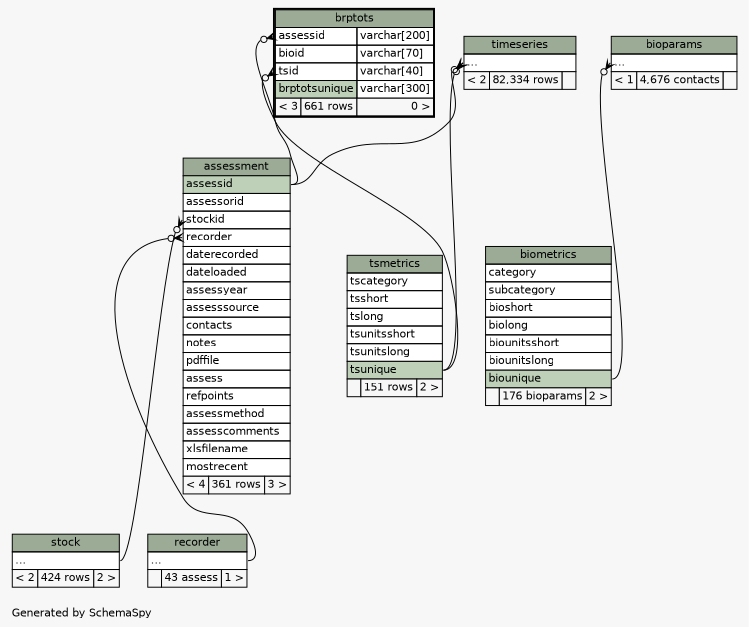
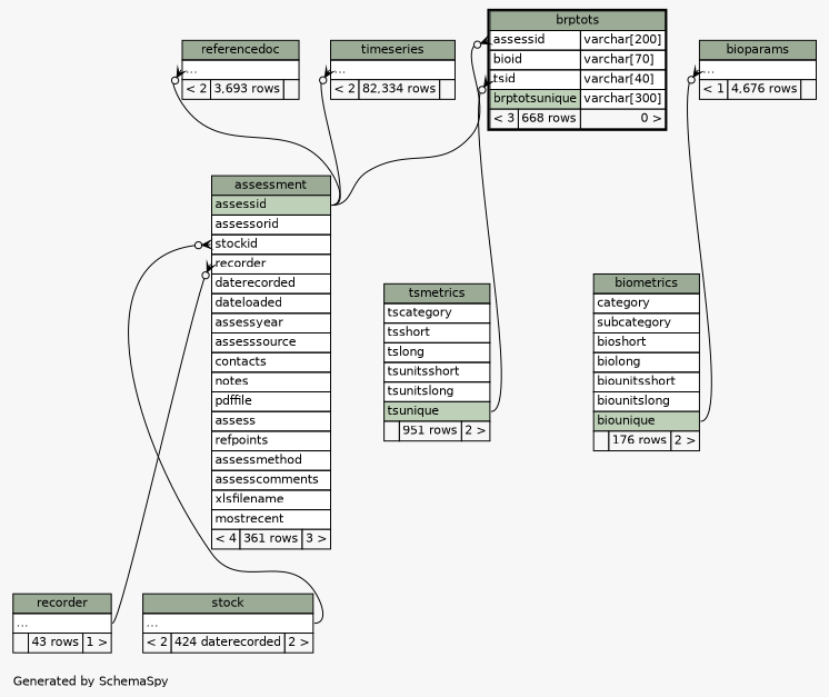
  digraph {
    bgcolor="#f7f7f7"
    fontname=Helvetica
    fontsize=11
    label="\nGenerated by SchemaSpy"
    labeljust=l
    nodesep=0.18
    rankdir=TB
    ranksep=0.46
    node [fontname=Helvetica fontsize=11 shape=plaintext]
    edge [arrowhead=none arrowsize=0.8 arrowtail=crowodot dir=back headport="assessid:e" tailport="elipses:w"]
    n1 [label=<     <TABLE BORDER="0" CELLBORDER="1" CELLSPACING="0" BGCOLOR="#ffffff">       <TR><TD COLSPAN="3" BGCOLOR="#9bab96" ALIGN="CENTER">assessment</TD></TR>       <TR><TD PORT="assessid" COLSPAN="3" BGCOLOR="#bed1b8" ALIGN="LEFT">assessid</TD></TR>       <TR><TD PORT="assessorid" COLSPAN="3" ALIGN="LEFT">assessorid</TD></TR>       <TR><TD PORT="stockid" COLSPAN="3" ALIGN="LEFT">stockid</TD></TR>       <TR><TD PORT="recorder" COLSPAN="3" ALIGN="LEFT">recorder</TD></TR>       <TR><TD PORT="daterecorded" COLSPAN="3" ALIGN="LEFT">daterecorded</TD></TR>       <TR><TD PORT="dateloaded" COLSPAN="3" ALIGN="LEFT">dateloaded</TD></TR>       <TR><TD PORT="assessyear" COLSPAN="3" ALIGN="LEFT">assessyear</TD></TR>       <TR><TD PORT="assesssource" COLSPAN="3" ALIGN="LEFT">assesssource</TD></TR>       <TR><TD PORT="contacts" COLSPAN="3" ALIGN="LEFT">contacts</TD></TR>       <TR><TD PORT="notes" COLSPAN="3" ALIGN="LEFT">notes</TD></TR>       <TR><TD PORT="pdffile" COLSPAN="3" ALIGN="LEFT">pdffile</TD></TR>       <TR><TD PORT="assess" COLSPAN="3" ALIGN="LEFT">assess</TD></TR>       <TR><TD PORT="refpoints" COLSPAN="3" ALIGN="LEFT">refpoints</TD></TR>       <TR><TD PORT="assessmethod" COLSPAN="3" ALIGN="LEFT">assessmethod</TD></TR>       <TR><TD PORT="assesscomments" COLSPAN="3" ALIGN="LEFT">assesscomments</TD></TR>       <TR><TD PORT="xlsfilename" COLSPAN="3" ALIGN="LEFT">xlsfilename</TD></TR>       <TR><TD PORT="mostrecent" COLSPAN="3" ALIGN="LEFT">mostrecent</TD></TR>       <TR><TD ALIGN="LEFT" BGCOLOR="#f7f7f7">&lt; 4</TD><TD ALIGN="RIGHT" BGCOLOR="#f7f7f7">361 rows</TD><TD ALIGN="RIGHT" BGCOLOR="#f7f7f7">3 &gt;</TD></TR>     </TABLE>>]
-   n2 [label=<     <TABLE BORDER="0" CELLBORDER="1" CELLSPACING="0" BGCOLOR="#ffffff">       <TR><TD COLSPAN="3" BGCOLOR="#9bab96" ALIGN="CENTER">recorder</TD></TR>       <TR><TD PORT="elipses" COLSPAN="3" ALIGN="LEFT">...</TD></TR>       <TR><TD ALIGN="LEFT" BGCOLOR="#f7f7f7">  </TD><TD ALIGN="RIGHT" BGCOLOR="#f7f7f7">43 assess</TD><TD ALIGN="RIGHT" BGCOLOR="#f7f7f7">1 &gt;</TD></TR>     </TABLE>>]
-   n3 [label=<     <TABLE BORDER="0" CELLBORDER="1" CELLSPACING="0" BGCOLOR="#ffffff">       <TR><TD COLSPAN="3" BGCOLOR="#9bab96" ALIGN="CENTER">stock</TD></TR>       <TR><TD PORT="elipses" COLSPAN="3" ALIGN="LEFT">...</TD></TR>       <TR><TD ALIGN="LEFT" BGCOLOR="#f7f7f7">&lt; 2</TD><TD ALIGN="RIGHT" BGCOLOR="#f7f7f7">424 rows</TD><TD ALIGN="RIGHT" BGCOLOR="#f7f7f7">2 &gt;</TD></TR>     </TABLE>>]
-   n4 [label=<     <TABLE BORDER="0" CELLBORDER="1" CELLSPACING="0" BGCOLOR="#ffffff">       <TR><TD COLSPAN="3" BGCOLOR="#9bab96" ALIGN="CENTER">bioparams</TD></TR>       <TR><TD PORT="elipses" COLSPAN="3" ALIGN="LEFT">...</TD></TR>       <TR><TD ALIGN="LEFT" BGCOLOR="#f7f7f7">&lt; 1</TD><TD ALIGN="RIGHT" BGCOLOR="#f7f7f7">4,676 contacts</TD><TD ALIGN="RIGHT" BGCOLOR="#f7f7f7">  </TD></TR>     </TABLE>>]
-   n5 [label=<     <TABLE BORDER="0" CELLBORDER="1" CELLSPACING="0" BGCOLOR="#ffffff">       <TR><TD COLSPAN="3" BGCOLOR="#9bab96" ALIGN="CENTER">biometrics</TD></TR>       <TR><TD PORT="category" COLSPAN="3" ALIGN="LEFT">category</TD></TR>       <TR><TD PORT="subcategory" COLSPAN="3" ALIGN="LEFT">subcategory</TD></TR>       <TR><TD PORT="bioshort" COLSPAN="3" ALIGN="LEFT">bioshort</TD></TR>       <TR><TD PORT="biolong" COLSPAN="3" ALIGN="LEFT">biolong</TD></TR>       <TR><TD PORT="biounitsshort" COLSPAN="3" ALIGN="LEFT">biounitsshort</TD></TR>       <TR><TD PORT="biounitslong" COLSPAN="3" ALIGN="LEFT">biounitslong</TD></TR>       <TR><TD PORT="biounique" COLSPAN="3" BGCOLOR="#bed1b8" ALIGN="LEFT">biounique</TD></TR>       <TR><TD ALIGN="LEFT" BGCOLOR="#f7f7f7">  </TD><TD ALIGN="RIGHT" BGCOLOR="#f7f7f7">176 bioparams</TD><TD ALIGN="RIGHT" BGCOLOR="#f7f7f7">2 &gt;</TD></TR>     </TABLE>>]
-   n6 [label=<     <TABLE BORDER="2" CELLBORDER="1" CELLSPACING="0" BGCOLOR="#ffffff">       <TR><TD COLSPAN="3" BGCOLOR="#9bab96" ALIGN="CENTER">brptots</TD></TR>       <TR><TD PORT="assessid" COLSPAN="2" ALIGN="LEFT">assessid</TD><TD PORT="assessid.type" ALIGN="LEFT">varchar[200]</TD></TR>       <TR><TD PORT="bioid" COLSPAN="2" ALIGN="LEFT">bioid</TD><TD PORT="bioid.type" ALIGN="LEFT">varchar[70]</TD></TR>       <TR><TD PORT="tsid" COLSPAN="2" ALIGN="LEFT">tsid</TD><TD PORT="tsid.type" ALIGN="LEFT">varchar[40]</TD></TR>       <TR><TD PORT="brptotsunique" COLSPAN="2" BGCOLOR="#bed1b8" ALIGN="LEFT">brptotsunique</TD><TD PORT="brptotsunique.type" ALIGN="LEFT">varchar[300]</TD></TR>       <TR><TD ALIGN="LEFT" BGCOLOR="#f7f7f7">&lt; 3</TD><TD ALIGN="RIGHT" BGCOLOR="#f7f7f7">661 rows</TD><TD ALIGN="RIGHT" BGCOLOR="#f7f7f7">0 &gt;</TD></TR>     </TABLE>>]
-   n7 [label=<     <TABLE BORDER="0" CELLBORDER="1" CELLSPACING="0" BGCOLOR="#ffffff">       <TR><TD COLSPAN="3" BGCOLOR="#9bab96" ALIGN="CENTER">tsmetrics</TD></TR>       <TR><TD PORT="tscategory" COLSPAN="3" ALIGN="LEFT">tscategory</TD></TR>       <TR><TD PORT="tsshort" COLSPAN="3" ALIGN="LEFT">tsshort</TD></TR>       <TR><TD PORT="tslong" COLSPAN="3" ALIGN="LEFT">tslong</TD></TR>       <TR><TD PORT="tsunitsshort" COLSPAN="3" ALIGN="LEFT">tsunitsshort</TD></TR>       <TR><TD PORT="tsunitslong" COLSPAN="3" ALIGN="LEFT">tsunitslong</TD></TR>       <TR><TD PORT="tsunique" COLSPAN="3" BGCOLOR="#bed1b8" ALIGN="LEFT">tsunique</TD></TR>       <TR><TD ALIGN="LEFT" BGCOLOR="#f7f7f7">  </TD><TD ALIGN="RIGHT" BGCOLOR="#f7f7f7">151 rows</TD><TD ALIGN="RIGHT" BGCOLOR="#f7f7f7">2 &gt;</TD></TR>     </TABLE>>]
+   n2 [label=<     <TABLE BORDER="0" CELLBORDER="1" CELLSPACING="0" BGCOLOR="#ffffff">       <TR><TD COLSPAN="3" BGCOLOR="#9bab96" ALIGN="CENTER">recorder</TD></TR>       <TR><TD PORT="elipses" COLSPAN="3" ALIGN="LEFT">...</TD></TR>       <TR><TD ALIGN="LEFT" BGCOLOR="#f7f7f7">  </TD><TD ALIGN="RIGHT" BGCOLOR="#f7f7f7">43 rows</TD><TD ALIGN="RIGHT" BGCOLOR="#f7f7f7">1 &gt;</TD></TR>     </TABLE>>]
+   n3 [label=<     <TABLE BORDER="0" CELLBORDER="1" CELLSPACING="0" BGCOLOR="#ffffff">       <TR><TD COLSPAN="3" BGCOLOR="#9bab96" ALIGN="CENTER">stock</TD></TR>       <TR><TD PORT="elipses" COLSPAN="3" ALIGN="LEFT">...</TD></TR>       <TR><TD ALIGN="LEFT" BGCOLOR="#f7f7f7">&lt; 2</TD><TD ALIGN="RIGHT" BGCOLOR="#f7f7f7">424 daterecorded</TD><TD ALIGN="RIGHT" BGCOLOR="#f7f7f7">2 &gt;</TD></TR>     </TABLE>>]
+   n4 [label=<     <TABLE BORDER="0" CELLBORDER="1" CELLSPACING="0" BGCOLOR="#ffffff">       <TR><TD COLSPAN="3" BGCOLOR="#9bab96" ALIGN="CENTER">bioparams</TD></TR>       <TR><TD PORT="elipses" COLSPAN="3" ALIGN="LEFT">...</TD></TR>       <TR><TD ALIGN="LEFT" BGCOLOR="#f7f7f7">&lt; 1</TD><TD ALIGN="RIGHT" BGCOLOR="#f7f7f7">4,676 rows</TD><TD ALIGN="RIGHT" BGCOLOR="#f7f7f7">  </TD></TR>     </TABLE>>]
+   n5 [label=<     <TABLE BORDER="0" CELLBORDER="1" CELLSPACING="0" BGCOLOR="#ffffff">       <TR><TD COLSPAN="3" BGCOLOR="#9bab96" ALIGN="CENTER">biometrics</TD></TR>       <TR><TD PORT="category" COLSPAN="3" ALIGN="LEFT">category</TD></TR>       <TR><TD PORT="subcategory" COLSPAN="3" ALIGN="LEFT">subcategory</TD></TR>       <TR><TD PORT="bioshort" COLSPAN="3" ALIGN="LEFT">bioshort</TD></TR>       <TR><TD PORT="biolong" COLSPAN="3" ALIGN="LEFT">biolong</TD></TR>       <TR><TD PORT="biounitsshort" COLSPAN="3" ALIGN="LEFT">biounitsshort</TD></TR>       <TR><TD PORT="biounitslong" COLSPAN="3" ALIGN="LEFT">biounitslong</TD></TR>       <TR><TD PORT="biounique" COLSPAN="3" BGCOLOR="#bed1b8" ALIGN="LEFT">biounique</TD></TR>       <TR><TD ALIGN="LEFT" BGCOLOR="#f7f7f7">  </TD><TD ALIGN="RIGHT" BGCOLOR="#f7f7f7">176 rows</TD><TD ALIGN="RIGHT" BGCOLOR="#f7f7f7">2 &gt;</TD></TR>     </TABLE>>]
+   n6 [label=<     <TABLE BORDER="2" CELLBORDER="1" CELLSPACING="0" BGCOLOR="#ffffff">       <TR><TD COLSPAN="3" BGCOLOR="#9bab96" ALIGN="CENTER">brptots</TD></TR>       <TR><TD PORT="assessid" COLSPAN="2" ALIGN="LEFT">assessid</TD><TD PORT="assessid.type" ALIGN="LEFT">varchar[200]</TD></TR>       <TR><TD PORT="bioid" COLSPAN="2" ALIGN="LEFT">bioid</TD><TD PORT="bioid.type" ALIGN="LEFT">varchar[70]</TD></TR>       <TR><TD PORT="tsid" COLSPAN="2" ALIGN="LEFT">tsid</TD><TD PORT="tsid.type" ALIGN="LEFT">varchar[40]</TD></TR>       <TR><TD PORT="brptotsunique" COLSPAN="2" BGCOLOR="#bed1b8" ALIGN="LEFT">brptotsunique</TD><TD PORT="brptotsunique.type" ALIGN="LEFT">varchar[300]</TD></TR>       <TR><TD ALIGN="LEFT" BGCOLOR="#f7f7f7">&lt; 3</TD><TD ALIGN="RIGHT" BGCOLOR="#f7f7f7">668 rows</TD><TD ALIGN="RIGHT" BGCOLOR="#f7f7f7">0 &gt;</TD></TR>     </TABLE>>]
+   n7 [label=<     <TABLE BORDER="0" CELLBORDER="1" CELLSPACING="0" BGCOLOR="#ffffff">       <TR><TD COLSPAN="3" BGCOLOR="#9bab96" ALIGN="CENTER">tsmetrics</TD></TR>       <TR><TD PORT="tscategory" COLSPAN="3" ALIGN="LEFT">tscategory</TD></TR>       <TR><TD PORT="tsshort" COLSPAN="3" ALIGN="LEFT">tsshort</TD></TR>       <TR><TD PORT="tslong" COLSPAN="3" ALIGN="LEFT">tslong</TD></TR>       <TR><TD PORT="tsunitsshort" COLSPAN="3" ALIGN="LEFT">tsunitsshort</TD></TR>       <TR><TD PORT="tsunitslong" COLSPAN="3" ALIGN="LEFT">tsunitslong</TD></TR>       <TR><TD PORT="tsunique" COLSPAN="3" BGCOLOR="#bed1b8" ALIGN="LEFT">tsunique</TD></TR>       <TR><TD ALIGN="LEFT" BGCOLOR="#f7f7f7">  </TD><TD ALIGN="RIGHT" BGCOLOR="#f7f7f7">951 rows</TD><TD ALIGN="RIGHT" BGCOLOR="#f7f7f7">2 &gt;</TD></TR>     </TABLE>>]
+   n8 [label=<     <TABLE BORDER="0" CELLBORDER="1" CELLSPACING="0" BGCOLOR="#ffffff">       <TR><TD COLSPAN="3" BGCOLOR="#9bab96" ALIGN="CENTER">referencedoc</TD></TR>       <TR><TD PORT="elipses" COLSPAN="3" ALIGN="LEFT">...</TD></TR>       <TR><TD ALIGN="LEFT" BGCOLOR="#f7f7f7">&lt; 2</TD><TD ALIGN="RIGHT" BGCOLOR="#f7f7f7">3,693 rows</TD><TD ALIGN="RIGHT" BGCOLOR="#f7f7f7">  </TD></TR>     </TABLE>>]
    n9 [label=<     <TABLE BORDER="0" CELLBORDER="1" CELLSPACING="0" BGCOLOR="#ffffff">       <TR><TD COLSPAN="3" BGCOLOR="#9bab96" ALIGN="CENTER">timeseries</TD></TR>       <TR><TD PORT="elipses" COLSPAN="3" ALIGN="LEFT">...</TD></TR>       <TR><TD ALIGN="LEFT" BGCOLOR="#f7f7f7">&lt; 2</TD><TD ALIGN="RIGHT" BGCOLOR="#f7f7f7">82,334 rows</TD><TD ALIGN="RIGHT" BGCOLOR="#f7f7f7">  </TD></TR>     </TABLE>>]
    n1 -> n2 [headport="elipses:e" tailport="recorder:w"]
    n1 -> n3 [headport="elipses:e" tailport="stockid:w"]
    n4 -> n5 [headport="biounique:e"]
    n6 -> n1 [tailport="assessid:w"]
    n6 -> n7 [headport="tsunique:e" tailport="tsid:w"]
+   n8 -> n1
    n9 -> n1
-   n9 -> n7 [headport="tsunique:e"]
  }
